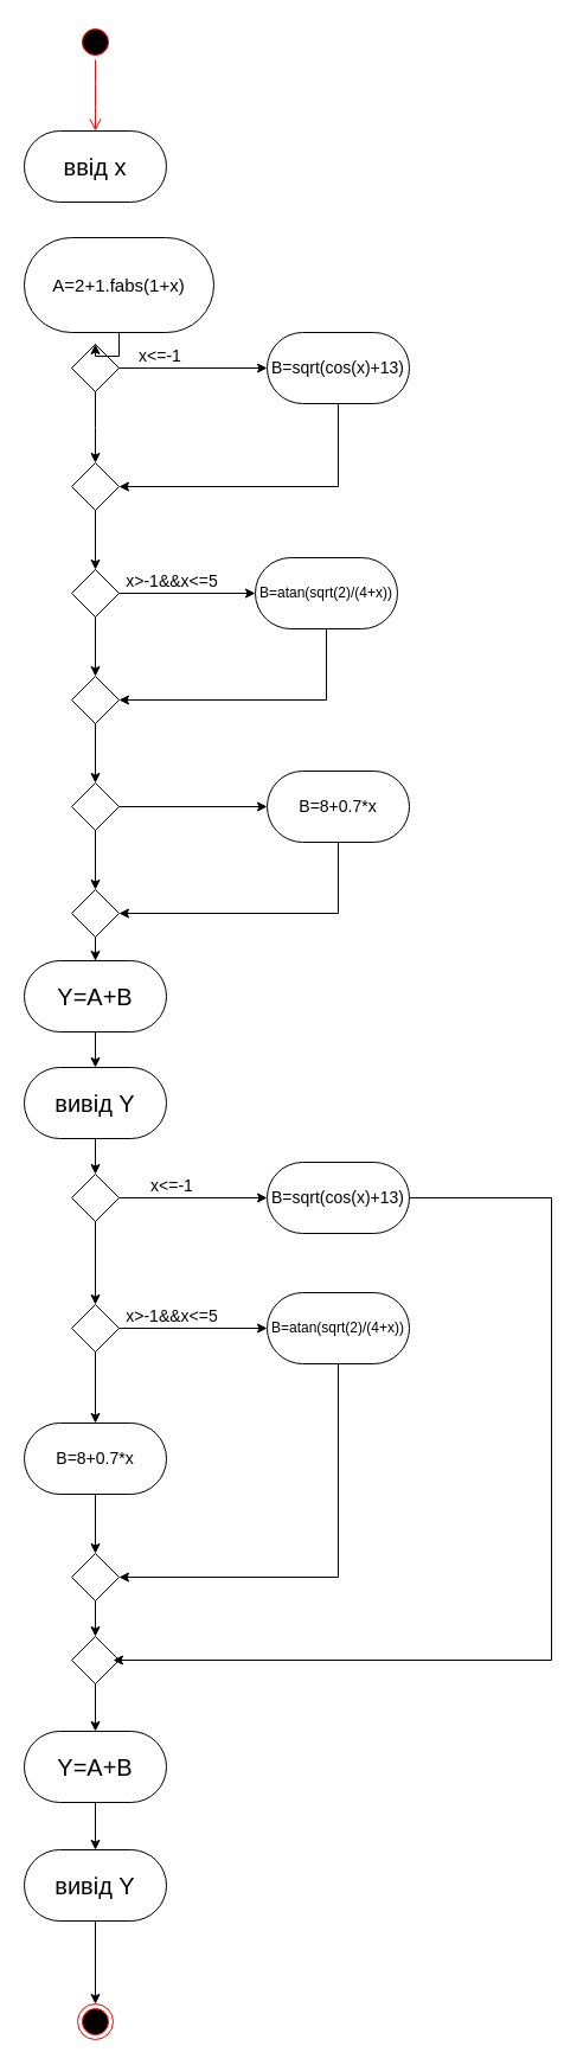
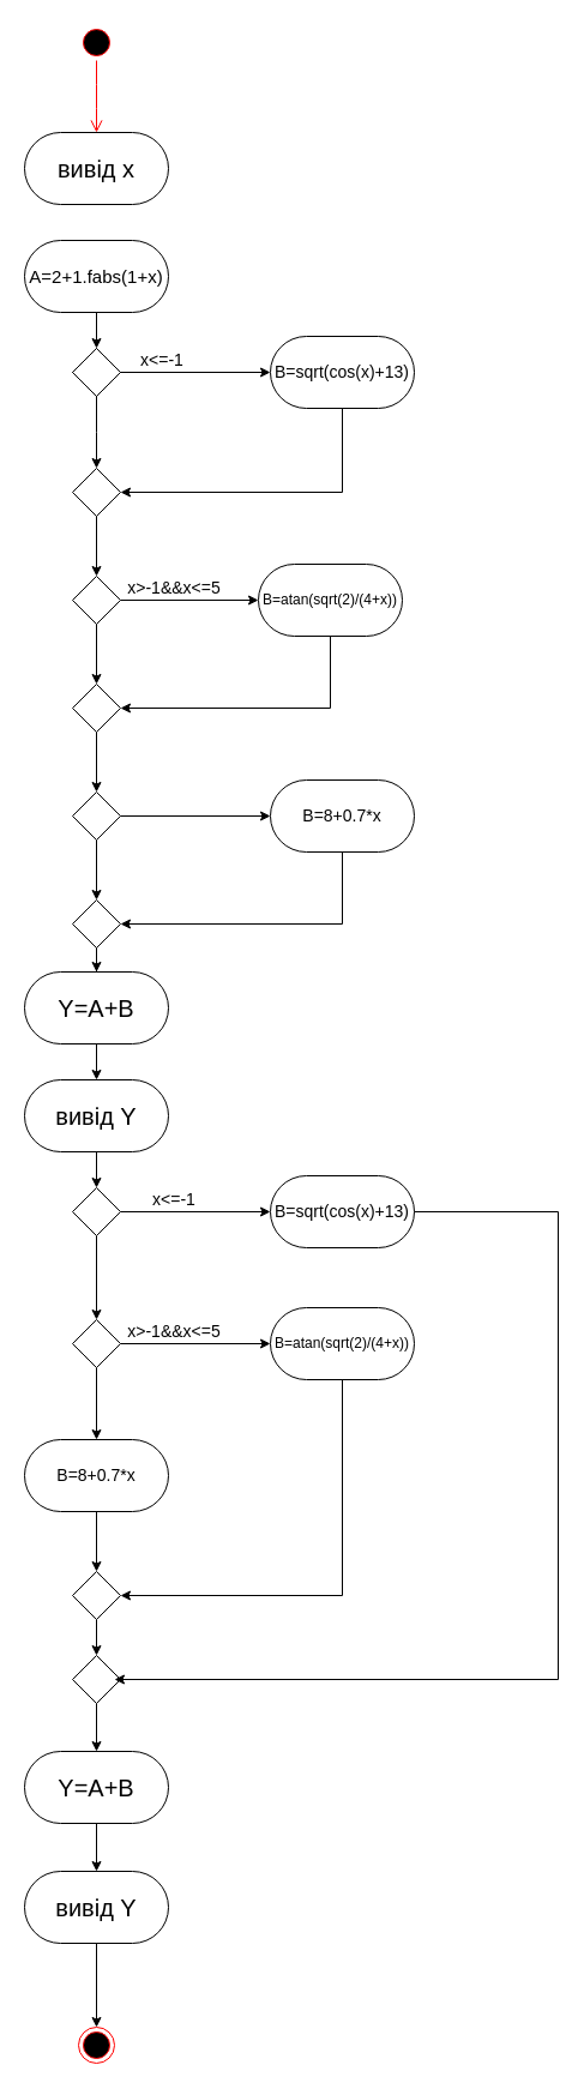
  <mxCell id="0" />
  <mxCell id="1" parent="0" />
  <mxCell id="2" value="" style="ellipse;html=1;shape=startState;fillColor=#000000;strokeColor=#ff0000;fontFamily=Helvetica;fontSize=20;" vertex="1" parent="1"><mxGeometry x="65" y="20" width="30" height="30" as="geometry" /></mxCell>
  <mxCell id="3" value="" style="edgeStyle=orthogonalEdgeStyle;html=1;verticalAlign=bottom;endArrow=open;endSize=8;strokeColor=#ff0000;fontFamily=Helvetica;fontSize=20;" edge="1" source="2" parent="1"><mxGeometry relative="1" as="geometry"><mxPoint x="80" y="110" as="targetPoint" /></mxGeometry></mxCell>
- <mxCell id="4" value="ввід x" style="rounded=1;whiteSpace=wrap;html=1;fillColor=none;fontFamily=Helvetica;fontSize=20;arcSize=50;" vertex="1" parent="1"><mxGeometry x="20" y="110" width="120" height="60" as="geometry" /></mxCell>
+ <mxCell id="4" value="вивід x" style="rounded=1;whiteSpace=wrap;html=1;fillColor=none;fontFamily=Helvetica;fontSize=20;arcSize=50;" vertex="1" parent="1"><mxGeometry x="20" y="110" width="120" height="60" as="geometry" /></mxCell>
  <mxCell id="5" value="" style="edgeStyle=orthogonalEdgeStyle;rounded=0;orthogonalLoop=1;jettySize=auto;html=1;fontFamily=Helvetica;fontSize=15;" edge="1" parent="1" source="6" target="8"><mxGeometry relative="1" as="geometry" /></mxCell>
- <mxCell id="6" value="A=2+1.fabs(1+x)" style="rounded=1;whiteSpace=wrap;html=1;fillColor=none;fontFamily=Helvetica;fontSize=15;arcSize=50;" vertex="1" parent="1"><mxGeometry x="20" y="200" width="160" height="80" as="geometry" /></mxCell>
+ <mxCell id="6" value="A=2+1.fabs(1+x)" style="rounded=1;whiteSpace=wrap;html=1;fillColor=none;fontFamily=Helvetica;fontSize=15;arcSize=50;" vertex="1" parent="1"><mxGeometry x="20" y="200" width="120" height="60" as="geometry" /></mxCell>
  <mxCell id="7" value="" style="edgeStyle=orthogonalEdgeStyle;rounded=0;orthogonalLoop=1;jettySize=auto;html=1;fontFamily=Helvetica;fontSize=15;" edge="1" parent="1" source="8"><mxGeometry relative="1" as="geometry"><mxPoint x="80" y="390" as="targetPoint" /></mxGeometry></mxCell>
  <mxCell id="8" value="" style="rhombus;whiteSpace=wrap;html=1;fillColor=none;fontFamily=Helvetica;fontSize=15;" vertex="1" parent="1"><mxGeometry x="60" y="290" width="40" height="40" as="geometry" /></mxCell>
  <mxCell id="9" style="edgeStyle=orthogonalEdgeStyle;rounded=0;orthogonalLoop=1;jettySize=auto;html=1;entryX=0;entryY=0.5;entryDx=0;entryDy=0;fontFamily=Helvetica;fontSize=14;" edge="1" parent="1" source="10" target="14"><mxGeometry relative="1" as="geometry" /></mxCell>
  <mxCell id="10" value="" style="rhombus;whiteSpace=wrap;html=1;fillColor=none;fontFamily=Helvetica;fontSize=15;" vertex="1" parent="1"><mxGeometry x="60" y="290" width="40" height="40" as="geometry" /></mxCell>
  <mxCell id="11" value="" style="edgeStyle=orthogonalEdgeStyle;rounded=0;orthogonalLoop=1;jettySize=auto;html=1;fontFamily=Helvetica;fontSize=14;" edge="1" parent="1" source="12" target="18"><mxGeometry relative="1" as="geometry" /></mxCell>
  <mxCell id="12" value="" style="rhombus;whiteSpace=wrap;html=1;fillColor=none;fontFamily=Helvetica;fontSize=15;" vertex="1" parent="1"><mxGeometry x="60" y="390" width="40" height="40" as="geometry" /></mxCell>
  <mxCell id="13" style="edgeStyle=orthogonalEdgeStyle;rounded=0;orthogonalLoop=1;jettySize=auto;html=1;fontFamily=Helvetica;fontSize=14;entryX=1;entryY=0.5;entryDx=0;entryDy=0;" edge="1" parent="1" source="14" target="12"><mxGeometry relative="1" as="geometry"><mxPoint x="285" y="410" as="targetPoint" /><Array as="points"><mxPoint x="285" y="410" /></Array></mxGeometry></mxCell>
  <mxCell id="14" value="B=sqrt(cos(x)+13)" style="rounded=1;whiteSpace=wrap;html=1;fillColor=none;fontFamily=Helvetica;fontSize=14;arcSize=50;" vertex="1" parent="1"><mxGeometry x="225" y="280" width="120" height="60" as="geometry" /></mxCell>
  <mxCell id="15" value="x&amp;lt;=-1" style="text;html=1;strokeColor=none;fillColor=none;align=center;verticalAlign=middle;whiteSpace=wrap;rounded=0;fontFamily=Helvetica;fontSize=14;" vertex="1" parent="1"><mxGeometry x="115" y="290" width="40" height="20" as="geometry" /></mxCell>
  <mxCell id="16" value="" style="edgeStyle=orthogonalEdgeStyle;rounded=0;orthogonalLoop=1;jettySize=auto;html=1;fontFamily=Helvetica;fontSize=14;" edge="1" parent="1" source="18" target="20"><mxGeometry relative="1" as="geometry" /></mxCell>
  <mxCell id="17" value="" style="edgeStyle=orthogonalEdgeStyle;rounded=0;orthogonalLoop=1;jettySize=auto;html=1;fontFamily=Helvetica;fontSize=14;" edge="1" parent="1" source="18" target="27"><mxGeometry relative="1" as="geometry" /></mxCell>
  <mxCell id="18" value="" style="rhombus;whiteSpace=wrap;html=1;fillColor=none;fontFamily=Helvetica;fontSize=15;" vertex="1" parent="1"><mxGeometry x="60" y="480" width="40" height="40" as="geometry" /></mxCell>
  <mxCell id="19" value="" style="edgeStyle=orthogonalEdgeStyle;rounded=0;orthogonalLoop=1;jettySize=auto;html=1;fontFamily=Helvetica;fontSize=14;" edge="1" parent="1" source="20" target="23"><mxGeometry relative="1" as="geometry" /></mxCell>
  <mxCell id="20" value="" style="rhombus;whiteSpace=wrap;html=1;fillColor=none;fontFamily=Helvetica;fontSize=15;" vertex="1" parent="1"><mxGeometry x="60" y="570" width="40" height="40" as="geometry" /></mxCell>
  <mxCell id="21" value="" style="edgeStyle=orthogonalEdgeStyle;rounded=0;orthogonalLoop=1;jettySize=auto;html=1;fontFamily=Helvetica;fontSize=14;" edge="1" parent="1" source="23" target="25"><mxGeometry relative="1" as="geometry" /></mxCell>
  <mxCell id="22" style="edgeStyle=orthogonalEdgeStyle;rounded=0;orthogonalLoop=1;jettySize=auto;html=1;entryX=0;entryY=0.5;entryDx=0;entryDy=0;fontFamily=Helvetica;fontSize=14;" edge="1" parent="1" source="23" target="29"><mxGeometry relative="1" as="geometry" /></mxCell>
  <mxCell id="23" value="" style="rhombus;whiteSpace=wrap;html=1;fillColor=none;fontFamily=Helvetica;fontSize=15;" vertex="1" parent="1"><mxGeometry x="60" y="660" width="40" height="40" as="geometry" /></mxCell>
  <mxCell id="24" value="" style="edgeStyle=orthogonalEdgeStyle;rounded=0;orthogonalLoop=1;jettySize=auto;html=1;fontFamily=Helvetica;fontSize=12;" edge="1" parent="1" source="25" target="34"><mxGeometry relative="1" as="geometry" /></mxCell>
  <mxCell id="25" value="" style="rhombus;whiteSpace=wrap;html=1;fillColor=none;fontFamily=Helvetica;fontSize=15;" vertex="1" parent="1"><mxGeometry x="60" y="750" width="40" height="40" as="geometry" /></mxCell>
  <mxCell id="26" style="edgeStyle=orthogonalEdgeStyle;rounded=0;orthogonalLoop=1;jettySize=auto;html=1;entryX=1;entryY=0.5;entryDx=0;entryDy=0;fontFamily=Helvetica;fontSize=14;" edge="1" parent="1" source="27" target="20"><mxGeometry relative="1" as="geometry"><Array as="points"><mxPoint x="275" y="590" /></Array></mxGeometry></mxCell>
  <mxCell id="27" value="B=atan(sqrt(2)/(4+x))" style="rounded=1;whiteSpace=wrap;html=1;fillColor=none;fontFamily=Helvetica;fontSize=12;arcSize=50;" vertex="1" parent="1"><mxGeometry x="215" y="470" width="120" height="60" as="geometry" /></mxCell>
  <mxCell id="28" style="edgeStyle=orthogonalEdgeStyle;rounded=0;orthogonalLoop=1;jettySize=auto;html=1;entryX=1;entryY=0.5;entryDx=0;entryDy=0;fontFamily=Helvetica;fontSize=14;" edge="1" parent="1" source="29" target="25"><mxGeometry relative="1" as="geometry"><Array as="points"><mxPoint x="285" y="770" /></Array></mxGeometry></mxCell>
  <mxCell id="29" value="B=8+0.7*x" style="rounded=1;whiteSpace=wrap;html=1;fillColor=none;fontFamily=Helvetica;fontSize=14;arcSize=50;" vertex="1" parent="1"><mxGeometry x="225" y="650" width="120" height="60" as="geometry" /></mxCell>
  <mxCell id="30" value="x&amp;gt;-1&amp;amp;&amp;amp;x&amp;lt;=5" style="text;html=1;strokeColor=none;fillColor=none;align=center;verticalAlign=middle;whiteSpace=wrap;rounded=0;fontFamily=Helvetica;fontSize=14;" vertex="1" parent="1"><mxGeometry x="125" y="480" width="40" height="20" as="geometry" /></mxCell>
  <mxCell id="31" value="" style="edgeStyle=orthogonalEdgeStyle;rounded=0;orthogonalLoop=1;jettySize=auto;html=1;fontFamily=Helvetica;fontSize=12;" edge="1" parent="1" source="32" target="37"><mxGeometry relative="1" as="geometry" /></mxCell>
  <mxCell id="32" value="вивід Y" style="rounded=1;whiteSpace=wrap;html=1;fillColor=none;fontFamily=Helvetica;fontSize=20;arcSize=50;" vertex="1" parent="1"><mxGeometry x="20" y="900" width="120" height="60" as="geometry" /></mxCell>
  <mxCell id="33" value="" style="edgeStyle=orthogonalEdgeStyle;rounded=0;orthogonalLoop=1;jettySize=auto;html=1;fontFamily=Helvetica;fontSize=12;" edge="1" parent="1" source="34" target="32"><mxGeometry relative="1" as="geometry" /></mxCell>
  <mxCell id="34" value="Y=A+B" style="rounded=1;whiteSpace=wrap;html=1;fillColor=none;fontFamily=Helvetica;fontSize=20;arcSize=50;" vertex="1" parent="1"><mxGeometry x="20" y="810" width="120" height="60" as="geometry" /></mxCell>
  <mxCell id="35" style="edgeStyle=orthogonalEdgeStyle;rounded=0;orthogonalLoop=1;jettySize=auto;html=1;entryX=0;entryY=0.5;entryDx=0;entryDy=0;fontFamily=Helvetica;fontSize=12;" edge="1" parent="1" source="37" target="39"><mxGeometry relative="1" as="geometry" /></mxCell>
  <mxCell id="36" value="" style="edgeStyle=orthogonalEdgeStyle;rounded=0;orthogonalLoop=1;jettySize=auto;html=1;fontFamily=Helvetica;fontSize=12;" edge="1" parent="1" source="37" target="43"><mxGeometry relative="1" as="geometry" /></mxCell>
  <mxCell id="37" value="" style="rhombus;whiteSpace=wrap;html=1;fillColor=none;fontFamily=Helvetica;fontSize=15;" vertex="1" parent="1"><mxGeometry x="60" y="990" width="40" height="40" as="geometry" /></mxCell>
  <mxCell id="38" style="edgeStyle=orthogonalEdgeStyle;rounded=0;orthogonalLoop=1;jettySize=auto;html=1;fontFamily=Helvetica;fontSize=12;" edge="1" parent="1" source="39"><mxGeometry relative="1" as="geometry"><mxPoint x="95" y="1400" as="targetPoint" /><Array as="points"><mxPoint x="465" y="1010" /><mxPoint x="465" y="1400" /></Array></mxGeometry></mxCell>
  <mxCell id="39" value="B=sqrt(cos(x)+13)" style="rounded=1;whiteSpace=wrap;html=1;fillColor=none;fontFamily=Helvetica;fontSize=14;arcSize=50;" vertex="1" parent="1"><mxGeometry x="225" y="980" width="120" height="60" as="geometry" /></mxCell>
  <mxCell id="40" value="x&amp;lt;=-1" style="text;html=1;strokeColor=none;fillColor=none;align=center;verticalAlign=middle;whiteSpace=wrap;rounded=0;fontFamily=Helvetica;fontSize=14;" vertex="1" parent="1"><mxGeometry x="125" y="990" width="40" height="20" as="geometry" /></mxCell>
  <mxCell id="41" style="edgeStyle=orthogonalEdgeStyle;rounded=0;orthogonalLoop=1;jettySize=auto;html=1;entryX=0;entryY=0.5;entryDx=0;entryDy=0;fontFamily=Helvetica;fontSize=12;" edge="1" parent="1" source="43" target="45"><mxGeometry relative="1" as="geometry" /></mxCell>
  <mxCell id="42" value="" style="edgeStyle=orthogonalEdgeStyle;rounded=0;orthogonalLoop=1;jettySize=auto;html=1;fontFamily=Helvetica;fontSize=12;" edge="1" parent="1" source="43" target="48"><mxGeometry relative="1" as="geometry" /></mxCell>
  <mxCell id="43" value="" style="rhombus;whiteSpace=wrap;html=1;fillColor=none;fontFamily=Helvetica;fontSize=15;" vertex="1" parent="1"><mxGeometry x="60" y="1100" width="40" height="40" as="geometry" /></mxCell>
  <mxCell id="44" style="edgeStyle=orthogonalEdgeStyle;rounded=0;orthogonalLoop=1;jettySize=auto;html=1;fontFamily=Helvetica;fontSize=12;entryX=1;entryY=0.5;entryDx=0;entryDy=0;" edge="1" parent="1" source="45" target="50"><mxGeometry relative="1" as="geometry"><mxPoint x="285" y="1340" as="targetPoint" /><Array as="points"><mxPoint x="285" y="1330" /></Array></mxGeometry></mxCell>
  <mxCell id="45" value="B=atan(sqrt(2)/(4+x))" style="rounded=1;whiteSpace=wrap;html=1;fillColor=none;fontFamily=Helvetica;fontSize=12;arcSize=50;" vertex="1" parent="1"><mxGeometry x="225" y="1090" width="120" height="60" as="geometry" /></mxCell>
  <mxCell id="46" value="x&amp;gt;-1&amp;amp;&amp;amp;x&amp;lt;=5" style="text;html=1;strokeColor=none;fillColor=none;align=center;verticalAlign=middle;whiteSpace=wrap;rounded=0;fontFamily=Helvetica;fontSize=14;" vertex="1" parent="1"><mxGeometry x="125" y="1100" width="40" height="20" as="geometry" /></mxCell>
  <mxCell id="47" value="" style="edgeStyle=orthogonalEdgeStyle;rounded=0;orthogonalLoop=1;jettySize=auto;html=1;fontFamily=Helvetica;fontSize=12;" edge="1" parent="1" source="48" target="50"><mxGeometry relative="1" as="geometry" /></mxCell>
  <mxCell id="48" value="B=8+0.7*x" style="rounded=1;whiteSpace=wrap;html=1;fillColor=none;fontFamily=Helvetica;fontSize=14;arcSize=50;" vertex="1" parent="1"><mxGeometry x="20" y="1200" width="120" height="60" as="geometry" /></mxCell>
  <mxCell id="49" value="" style="edgeStyle=orthogonalEdgeStyle;rounded=0;orthogonalLoop=1;jettySize=auto;html=1;fontFamily=Helvetica;fontSize=12;" edge="1" parent="1" source="50" target="52"><mxGeometry relative="1" as="geometry" /></mxCell>
  <mxCell id="50" value="" style="rhombus;whiteSpace=wrap;html=1;fillColor=none;fontFamily=Helvetica;fontSize=15;" vertex="1" parent="1"><mxGeometry x="60" y="1310" width="40" height="40" as="geometry" /></mxCell>
  <mxCell id="51" value="" style="edgeStyle=orthogonalEdgeStyle;rounded=0;orthogonalLoop=1;jettySize=auto;html=1;fontFamily=Helvetica;fontSize=12;" edge="1" parent="1" source="52" target="54"><mxGeometry relative="1" as="geometry" /></mxCell>
  <mxCell id="52" value="" style="rhombus;whiteSpace=wrap;html=1;fillColor=none;fontFamily=Helvetica;fontSize=15;" vertex="1" parent="1"><mxGeometry x="60" y="1380" width="40" height="40" as="geometry" /></mxCell>
  <mxCell id="53" value="" style="edgeStyle=orthogonalEdgeStyle;rounded=0;orthogonalLoop=1;jettySize=auto;html=1;fontFamily=Helvetica;fontSize=12;" edge="1" parent="1" source="54" target="56"><mxGeometry relative="1" as="geometry" /></mxCell>
  <mxCell id="54" value="Y=A+B" style="rounded=1;whiteSpace=wrap;html=1;fillColor=none;fontFamily=Helvetica;fontSize=20;arcSize=50;" vertex="1" parent="1"><mxGeometry x="20" y="1460" width="120" height="60" as="geometry" /></mxCell>
  <mxCell id="55" value="" style="edgeStyle=orthogonalEdgeStyle;rounded=0;orthogonalLoop=1;jettySize=auto;html=1;fontFamily=Helvetica;fontSize=12;" edge="1" parent="1" source="56" target="57"><mxGeometry relative="1" as="geometry" /></mxCell>
  <mxCell id="56" value="вивід Y" style="rounded=1;whiteSpace=wrap;html=1;fillColor=none;fontFamily=Helvetica;fontSize=20;arcSize=50;" vertex="1" parent="1"><mxGeometry x="20" y="1560" width="120" height="60" as="geometry" /></mxCell>
  <mxCell id="57" value="" style="ellipse;html=1;shape=endState;fillColor=#000000;strokeColor=#ff0000;fontFamily=Helvetica;fontSize=12;" vertex="1" parent="1"><mxGeometry x="65" y="1690" width="30" height="30" as="geometry" /></mxCell>
